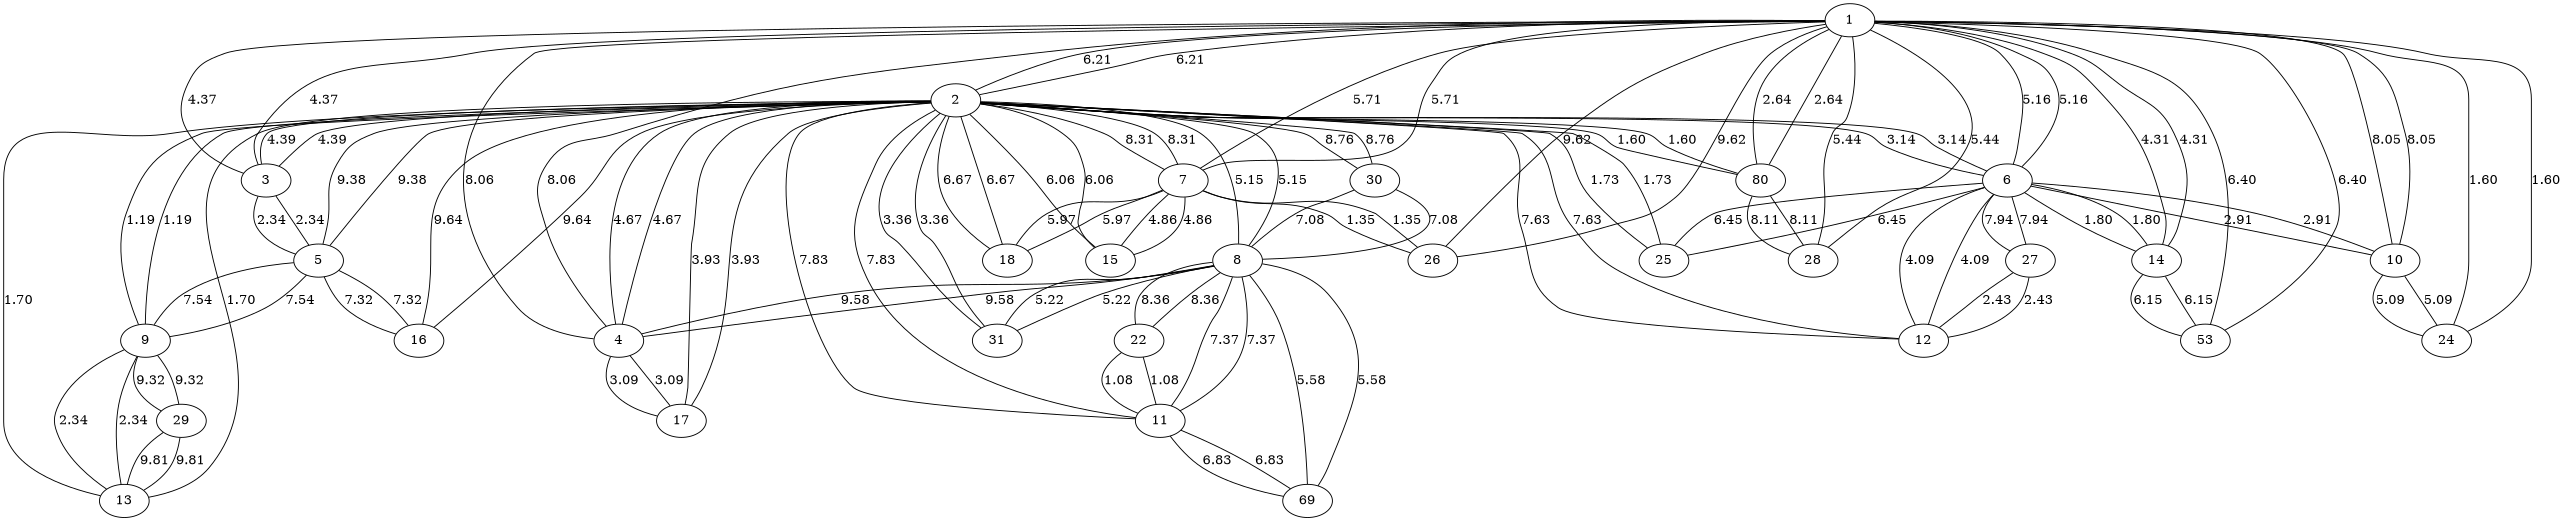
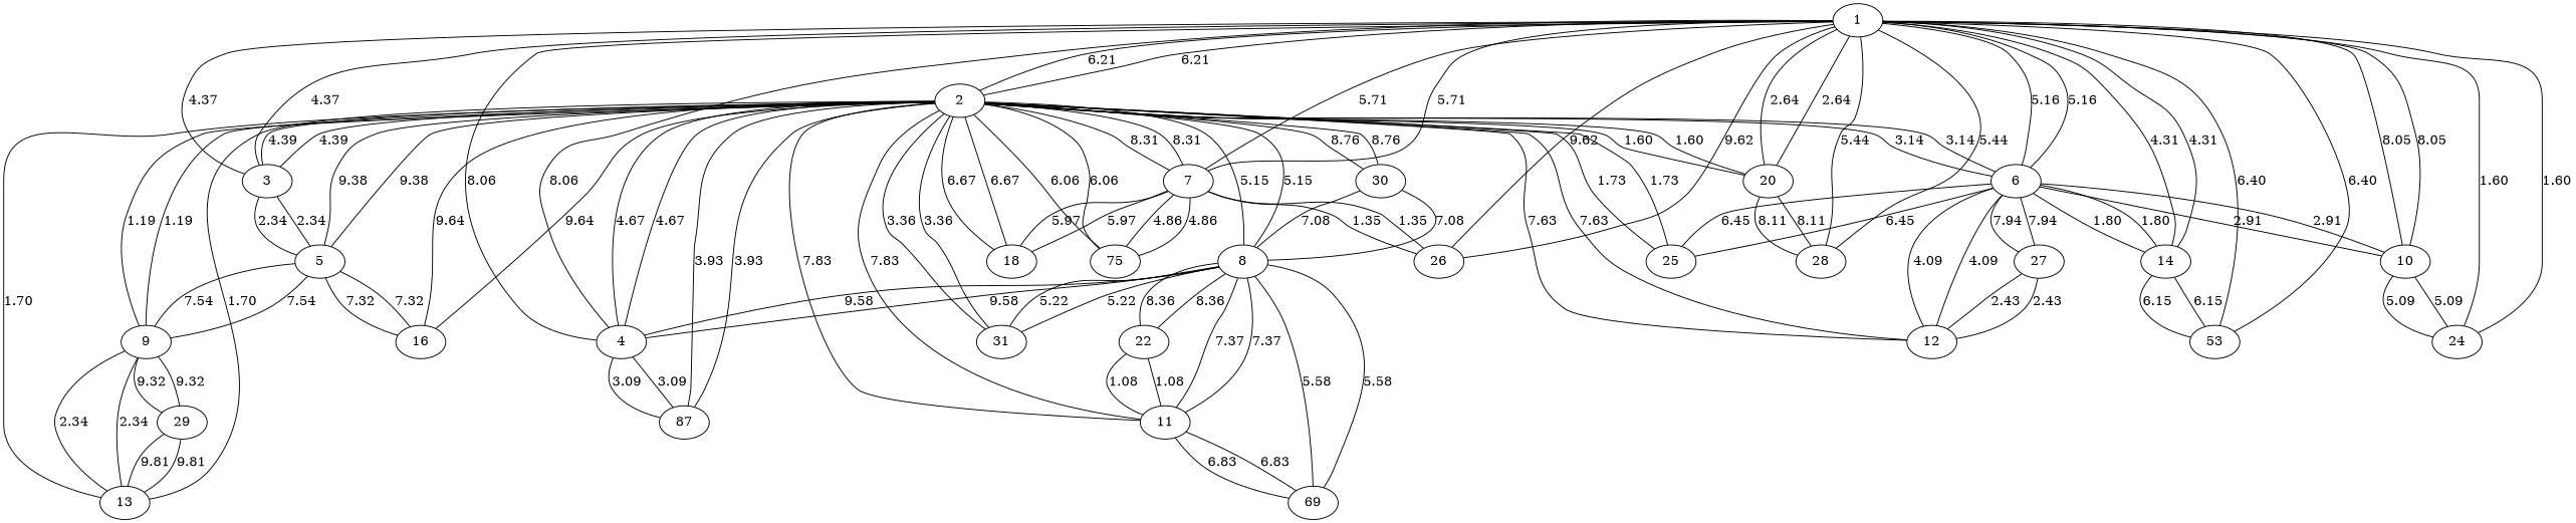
  graph {
    1
    2
    3
    4
    6
    7
    10
    14
-   20 [label=80]
+   20
    n10 [label=53]
    24
    26
    28
    5
    8
    9
    11
    12
    13
-   15
+   15 [label=75]
    16
-   17
+   17 [label=87]
    18
    n24 [label=31]
    25
    30
    27
    n28 [label=69]
    22
    29
    1 -- 2 [label=6.21]
    1 -- 3 [label=4.37]
    1 -- 4 [label=8.06]
    1 -- 6 [label=5.16]
    1 -- 7 [label=5.71]
    1 -- 10 [label=8.05]
    1 -- 14 [label=4.31]
    1 -- 20 [label=2.64]
    1 -- n10 [label=6.40]
    1 -- 24 [label=1.60]
    1 -- 26 [label=9.62]
    1 -- 28 [label=5.44]
    2 -- 1 [label=6.21]
    2 -- 3 [label=4.39]
    2 -- 4 [label=4.67]
    2 -- 6 [label=3.14]
    2 -- 7 [label=8.31]
    2 -- 20 [label=1.60]
    2 -- 5 [label=9.38]
    2 -- 8 [label=5.15]
    2 -- 9 [label=1.19]
    2 -- 11 [label=7.83]
    2 -- 12 [label=7.63]
    2 -- 13 [label=1.70]
    2 -- 15 [label=6.06]
    2 -- 16 [label=9.64]
    2 -- 17 [label=3.93]
    2 -- 18 [label=6.67]
    2 -- n24 [label=3.36]
    2 -- 25 [label=1.73]
    2 -- 30 [label=8.76]
    3 -- 1 [label=4.37]
    3 -- 2 [label=4.39]
    3 -- 5 [label=2.34]
    4 -- 1 [label=8.06]
    4 -- 2 [label=4.67]
    4 -- 8 [label=9.58]
    4 -- 17 [label=3.09]
    6 -- 1 [label=5.16]
    6 -- 2 [label=3.14]
    6 -- 10 [label=2.91]
    6 -- 14 [label=1.80]
    6 -- 12 [label=4.09]
    6 -- 25 [label=6.45]
    6 -- 27 [label=7.94]
    7 -- 1 [label=5.71]
    7 -- 2 [label=8.31]
    7 -- 26 [label=1.35]
    7 -- 15 [label=4.86]
    7 -- 18 [label=5.97]
    10 -- 1 [label=8.05]
    10 -- 6 [label=2.91]
    10 -- 24 [label=5.09]
    14 -- 1 [label=4.31]
    14 -- 6 [label=1.80]
    14 -- n10 [label=6.15]
    20 -- 1 [label=2.64]
    20 -- 2 [label=1.60]
    20 -- 28 [label=8.11]
    n10 -- 1 [label=6.40]
    n10 -- 14 [label=6.15]
    24 -- 1 [label=1.60]
    24 -- 10 [label=5.09]
    26 -- 1 [label=9.62]
    26 -- 7 [label=1.35]
    28 -- 1 [label=5.44]
    28 -- 20 [label=8.11]
    5 -- 2 [label=9.38]
    5 -- 3 [label=2.34]
    5 -- 9 [label=7.54]
    5 -- 16 [label=7.32]
    8 -- 2 [label=5.15]
    8 -- 4 [label=9.58]
    8 -- 11 [label=7.37]
    8 -- n24 [label=5.22]
    8 -- 30 [label=7.08]
    8 -- n28 [label=5.58]
    8 -- 22 [label=8.36]
    9 -- 2 [label=1.19]
    9 -- 5 [label=7.54]
    9 -- 13 [label=2.34]
    9 -- 29 [label=9.32]
    11 -- 2 [label=7.83]
    11 -- 8 [label=7.37]
    11 -- n28 [label=6.83]
    11 -- 22 [label=1.08]
    12 -- 2 [label=7.63]
    12 -- 6 [label=4.09]
    12 -- 27 [label=2.43]
    13 -- 2 [label=1.70]
    13 -- 9 [label=2.34]
    13 -- 29 [label=9.81]
    15 -- 2 [label=6.06]
    15 -- 7 [label=4.86]
    16 -- 2 [label=9.64]
    16 -- 5 [label=7.32]
    17 -- 2 [label=3.93]
    17 -- 4 [label=3.09]
    18 -- 2 [label=6.67]
    18 -- 7 [label=5.97]
    n24 -- 2 [label=3.36]
    n24 -- 8 [label=5.22]
    25 -- 2 [label=1.73]
    25 -- 6 [label=6.45]
    30 -- 2 [label=8.76]
    30 -- 8 [label=7.08]
    27 -- 6 [label=7.94]
    27 -- 12 [label=2.43]
    n28 -- 8 [label=5.58]
    n28 -- 11 [label=6.83]
    22 -- 8 [label=8.36]
    22 -- 11 [label=1.08]
    29 -- 9 [label=9.32]
    29 -- 13 [label=9.81]
  }
